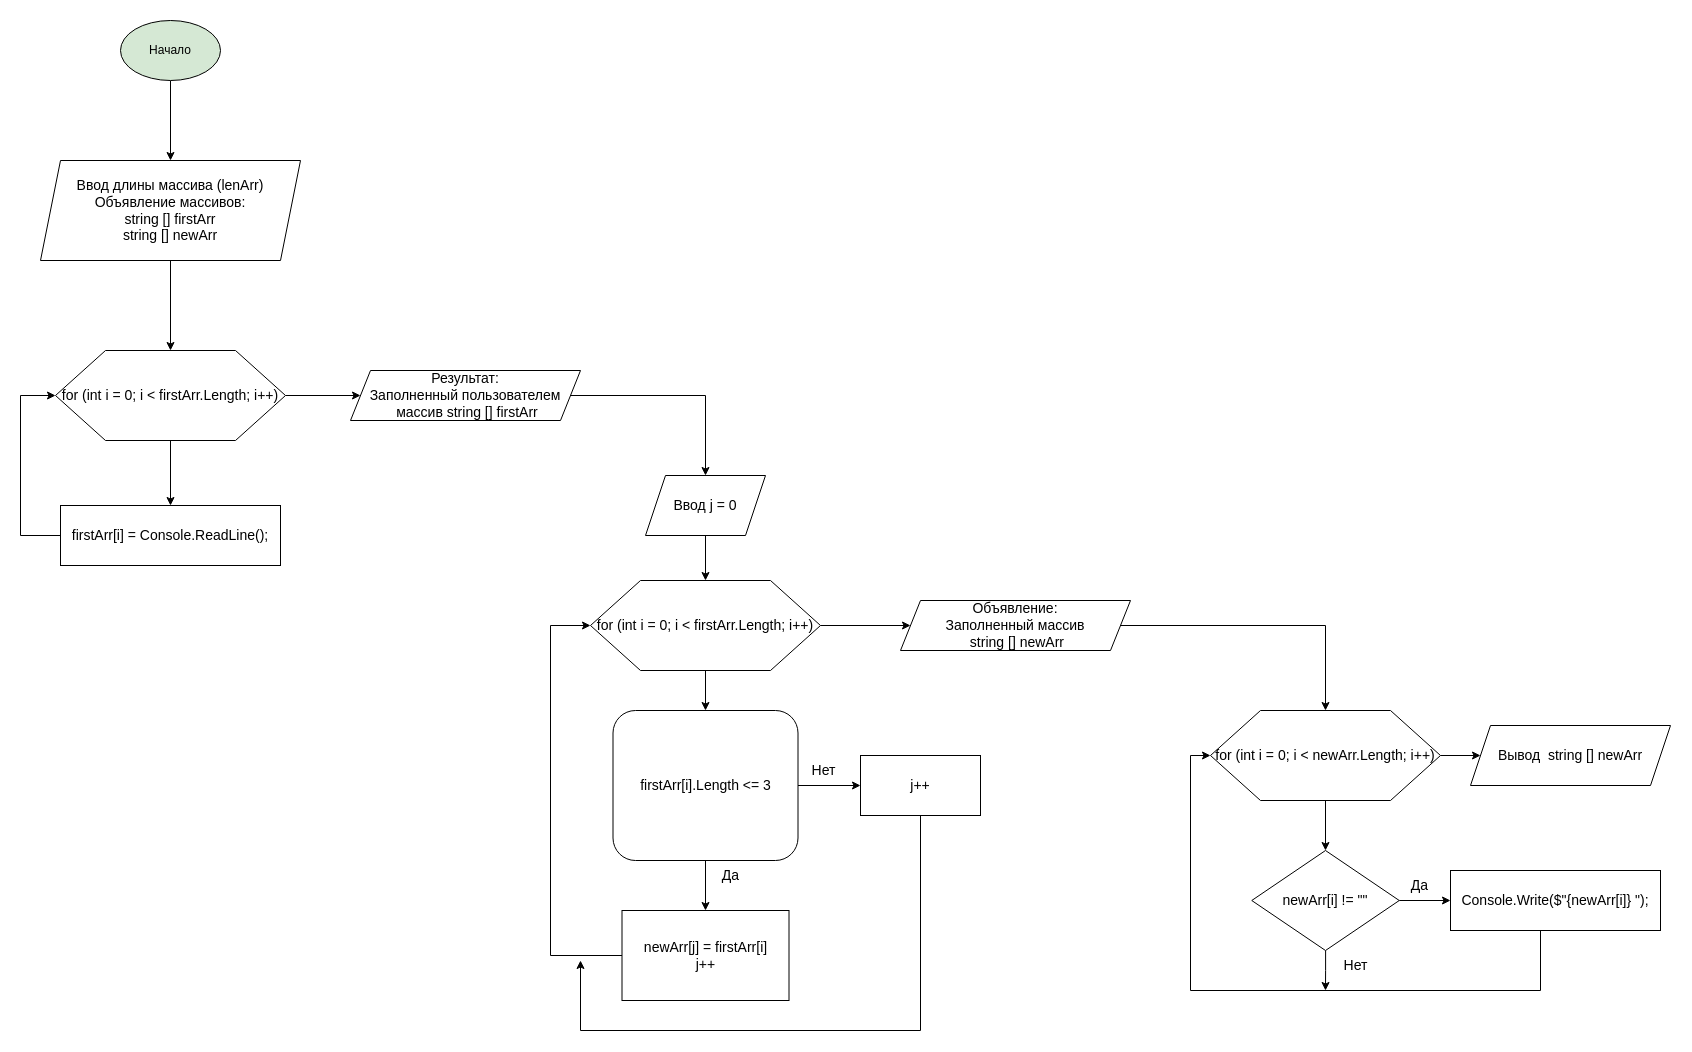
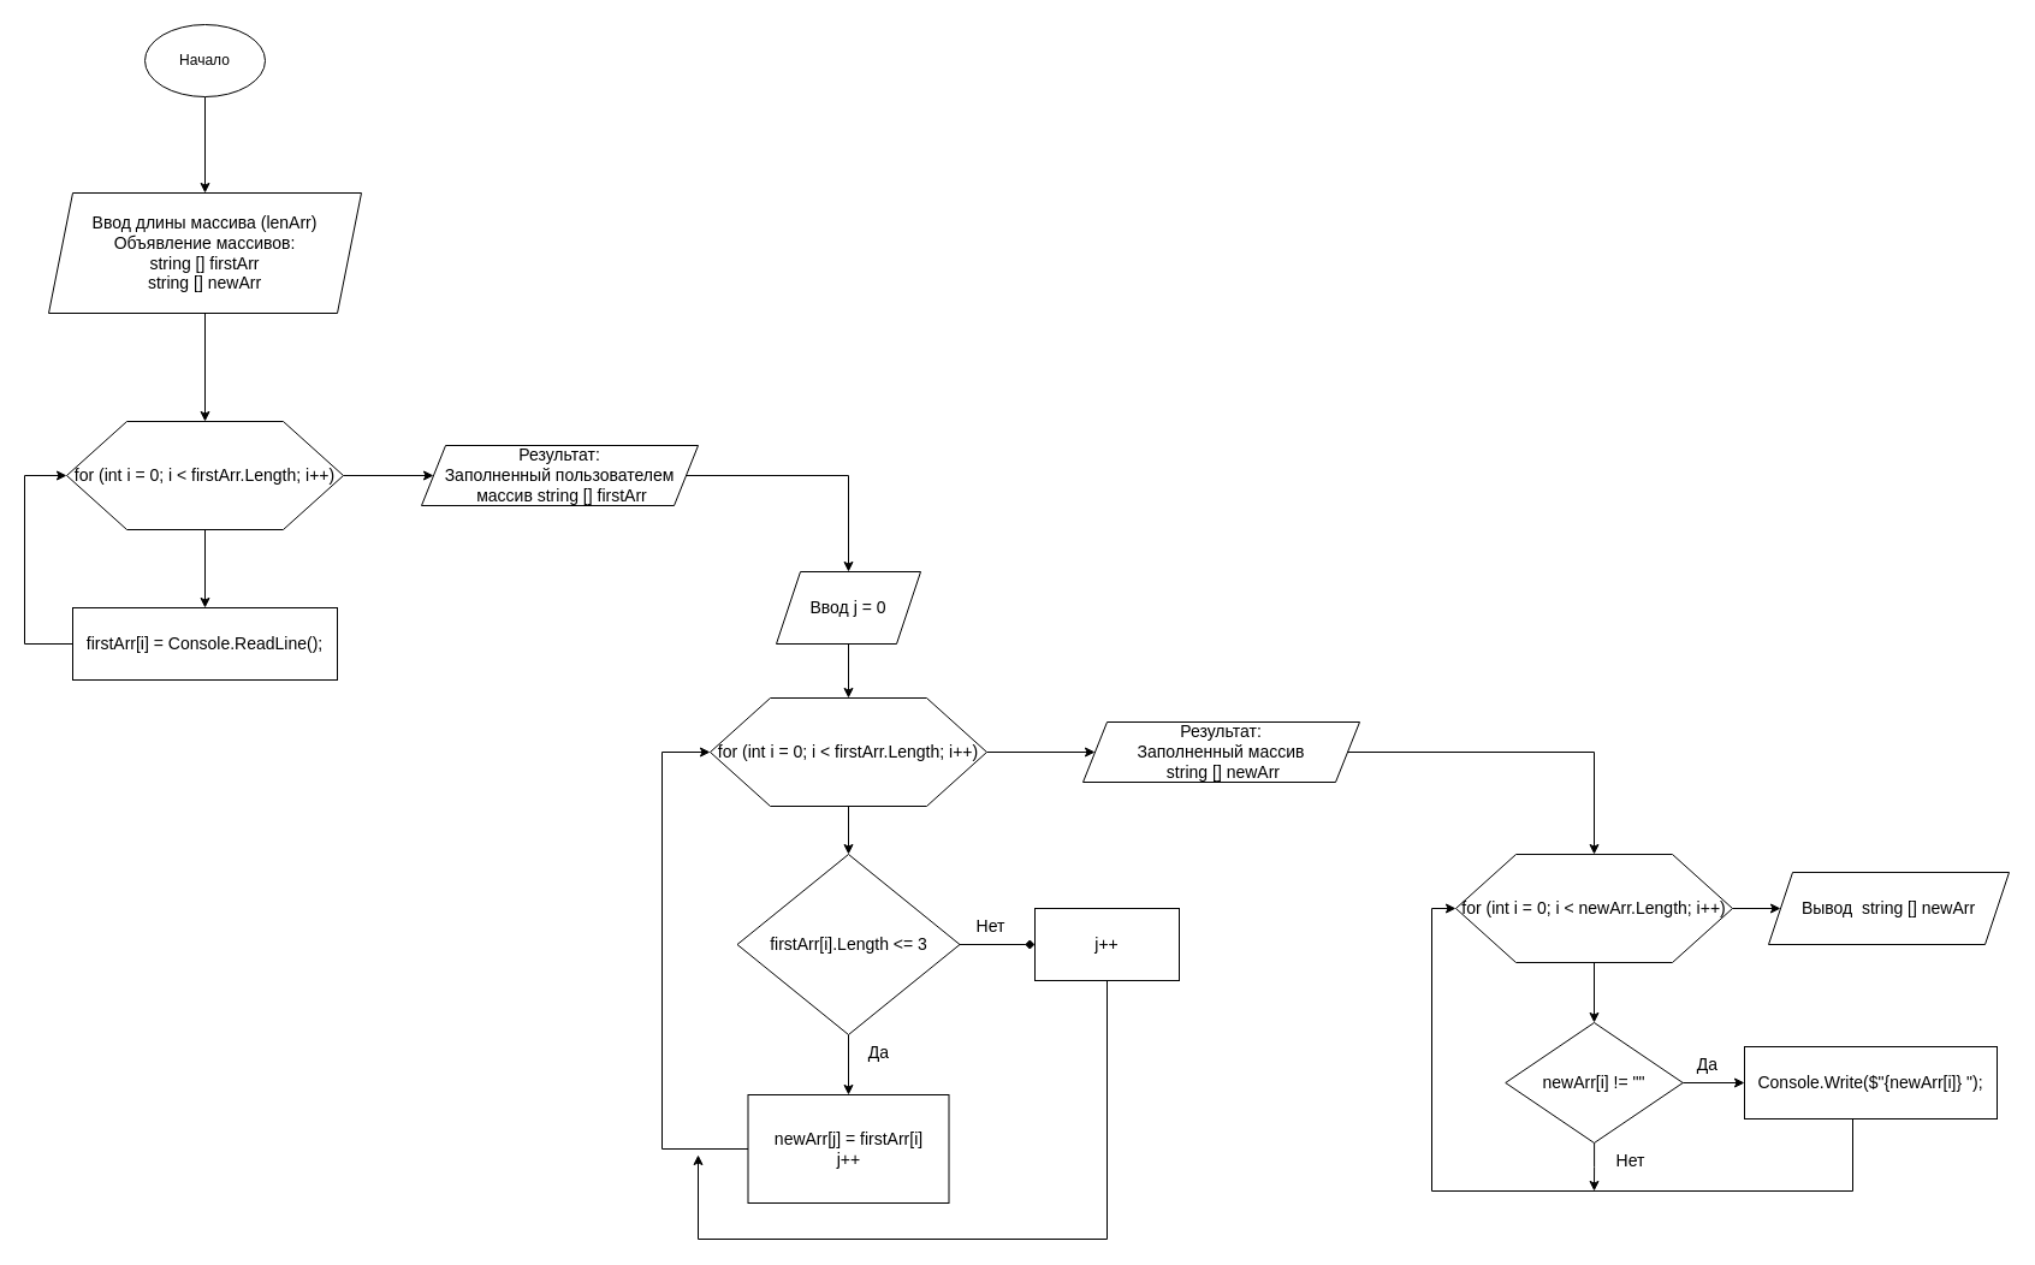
  <mxCell id="0" />
  <mxCell id="1" parent="0" />
  <mxCell id="2" style="edgeStyle=orthogonalEdgeStyle;rounded=0;orthogonalLoop=1;jettySize=auto;html=1;fontSize=14;" edge="1" parent="1" source="3" target="10"><mxGeometry relative="1" as="geometry" /></mxCell>
- <mxCell id="3" value="Начало" style="ellipse;whiteSpace=wrap;html=1;fillColor=#d5e8d4;" vertex="1" parent="1"><mxGeometry x="120" y="20" width="100" height="60" as="geometry" /></mxCell>
+ <mxCell id="3" value="Начало" style="ellipse;whiteSpace=wrap;html=1;" vertex="1" parent="1"><mxGeometry x="120" y="20" width="100" height="60" as="geometry" /></mxCell>
  <mxCell id="4" style="edgeStyle=orthogonalEdgeStyle;rounded=0;orthogonalLoop=1;jettySize=auto;html=1;entryX=0.5;entryY=0;entryDx=0;entryDy=0;fontSize=14;" edge="1" parent="1" source="10" target="7"><mxGeometry relative="1" as="geometry" /></mxCell>
  <mxCell id="5" style="edgeStyle=orthogonalEdgeStyle;rounded=0;orthogonalLoop=1;jettySize=auto;html=1;entryX=0.5;entryY=0;entryDx=0;entryDy=0;fontSize=14;" edge="1" parent="1" source="7" target="9"><mxGeometry relative="1" as="geometry" /></mxCell>
  <mxCell id="6" style="edgeStyle=orthogonalEdgeStyle;rounded=0;orthogonalLoop=1;jettySize=auto;html=1;entryX=0;entryY=0.5;entryDx=0;entryDy=0;fontSize=14;" edge="1" parent="1" source="7" target="12"><mxGeometry relative="1" as="geometry" /></mxCell>
  <mxCell id="7" value="&lt;span style=&quot;&quot;&gt;for (int i = 0; i &amp;lt; firstArr.Length; i++)&lt;/span&gt;" style="shape=hexagon;perimeter=hexagonPerimeter2;whiteSpace=wrap;html=1;fixedSize=1;fontSize=14;size=50;" vertex="1" parent="1"><mxGeometry x="55" y="350" width="230" height="90" as="geometry" /></mxCell>
  <mxCell id="8" style="edgeStyle=orthogonalEdgeStyle;rounded=0;orthogonalLoop=1;jettySize=auto;html=1;entryX=0;entryY=0.5;entryDx=0;entryDy=0;fontSize=14;" edge="1" parent="1" source="9" target="7"><mxGeometry relative="1" as="geometry"><Array as="points"><mxPoint x="20" y="535" /><mxPoint x="20" y="395" /></Array></mxGeometry></mxCell>
  <mxCell id="9" value="firstArr[i] = Console.ReadLine();" style="rounded=0;whiteSpace=wrap;html=1;fontSize=14;" vertex="1" parent="1"><mxGeometry x="60" y="505" width="220" height="60" as="geometry" /></mxCell>
  <mxCell id="10" value="Ввод длины массива (lenArr)&lt;br&gt;Объявление массивов:&lt;br&gt;string [] firstArr&lt;br&gt;string [] newArr" style="shape=parallelogram;perimeter=parallelogramPerimeter;whiteSpace=wrap;html=1;fixedSize=1;fontSize=14;" vertex="1" parent="1"><mxGeometry x="40" y="160" width="260" height="100" as="geometry" /></mxCell>
  <mxCell id="11" style="edgeStyle=orthogonalEdgeStyle;rounded=0;orthogonalLoop=1;jettySize=auto;html=1;fontSize=14;entryX=0.5;entryY=0;entryDx=0;entryDy=0;" edge="1" parent="1" source="12" target="17"><mxGeometry relative="1" as="geometry"><mxPoint x="710" y="470" as="targetPoint" /></mxGeometry></mxCell>
  <mxCell id="12" value="Результат:&lt;br&gt;Заполненный пользователем&lt;br&gt;&amp;nbsp;массив string [] firstArr" style="shape=parallelogram;perimeter=parallelogramPerimeter;whiteSpace=wrap;html=1;fixedSize=1;fontSize=14;" vertex="1" parent="1"><mxGeometry x="350" y="370" width="230" height="50" as="geometry" /></mxCell>
  <mxCell id="13" style="edgeStyle=orthogonalEdgeStyle;rounded=0;orthogonalLoop=1;jettySize=auto;html=1;entryX=0.5;entryY=0;entryDx=0;entryDy=0;fontSize=14;" edge="1" parent="1" source="15" target="20"><mxGeometry relative="1" as="geometry" /></mxCell>
  <mxCell id="14" style="edgeStyle=orthogonalEdgeStyle;rounded=0;orthogonalLoop=1;jettySize=auto;html=1;entryX=0;entryY=0.5;entryDx=0;entryDy=0;fontSize=14;" edge="1" parent="1" source="15" target="28"><mxGeometry relative="1" as="geometry" /></mxCell>
  <mxCell id="15" value="&lt;span style=&quot;&quot;&gt;for (int i = 0; i &amp;lt; firstArr.Length; i++)&lt;/span&gt;" style="shape=hexagon;perimeter=hexagonPerimeter2;whiteSpace=wrap;html=1;fixedSize=1;fontSize=14;size=50;" vertex="1" parent="1"><mxGeometry x="590" y="580" width="230" height="90" as="geometry" /></mxCell>
  <mxCell id="16" style="edgeStyle=orthogonalEdgeStyle;rounded=0;orthogonalLoop=1;jettySize=auto;html=1;entryX=0.5;entryY=0;entryDx=0;entryDy=0;fontSize=14;" edge="1" parent="1" source="17" target="15"><mxGeometry relative="1" as="geometry" /></mxCell>
  <mxCell id="17" value="Ввод j = 0" style="shape=parallelogram;perimeter=parallelogramPerimeter;whiteSpace=wrap;html=1;fixedSize=1;fontSize=14;" vertex="1" parent="1"><mxGeometry x="645" y="475" width="120" height="60" as="geometry" /></mxCell>
  <mxCell id="18" style="edgeStyle=orthogonalEdgeStyle;rounded=0;orthogonalLoop=1;jettySize=auto;html=1;entryX=0.5;entryY=0;entryDx=0;entryDy=0;fontSize=14;" edge="1" parent="1" source="20" target="22"><mxGeometry relative="1" as="geometry" /></mxCell>
- <mxCell id="19" style="edgeStyle=orthogonalEdgeStyle;rounded=0;orthogonalLoop=1;jettySize=auto;html=1;entryX=0;entryY=0.5;entryDx=0;entryDy=0;fontSize=14;" edge="1" parent="1" source="20" target="25"><mxGeometry relative="1" as="geometry" /></mxCell>
- <mxCell id="20" value="firstArr[i].Length &amp;lt;= 3" style="whiteSpace=wrap;html=1;fontSize=14;rounded=1;" vertex="1" parent="1"><mxGeometry x="612.5" y="710" width="185" height="150" as="geometry" /></mxCell>
+ <mxCell id="19" style="edgeStyle=orthogonalEdgeStyle;rounded=0;orthogonalLoop=1;jettySize=auto;html=1;entryX=0;entryY=0.5;entryDx=0;entryDy=0;fontSize=14;endArrow=diamond;" edge="1" parent="1" source="20" target="25"><mxGeometry relative="1" as="geometry" /></mxCell>
+ <mxCell id="20" value="firstArr[i].Length &amp;lt;= 3" style="rhombus;whiteSpace=wrap;html=1;fontSize=14;" vertex="1" parent="1"><mxGeometry x="612.5" y="710" width="185" height="150" as="geometry" /></mxCell>
  <mxCell id="21" style="edgeStyle=orthogonalEdgeStyle;rounded=0;orthogonalLoop=1;jettySize=auto;html=1;entryX=0;entryY=0.5;entryDx=0;entryDy=0;fontSize=14;" edge="1" parent="1" source="22" target="15"><mxGeometry relative="1" as="geometry"><Array as="points"><mxPoint x="550" y="955" /><mxPoint x="550" y="625" /></Array></mxGeometry></mxCell>
  <mxCell id="22" value="newArr[j] = firstArr[i]&lt;br&gt;j++" style="rounded=0;whiteSpace=wrap;html=1;fontSize=14;" vertex="1" parent="1"><mxGeometry x="621.5" y="910" width="167" height="90" as="geometry" /></mxCell>
  <mxCell id="23" value="Да" style="text;html=1;align=center;verticalAlign=middle;resizable=0;points=[];autosize=1;strokeColor=none;fillColor=none;fontSize=14;" vertex="1" parent="1"><mxGeometry x="710" y="860" width="40" height="30" as="geometry" /></mxCell>
  <mxCell id="24" style="edgeStyle=orthogonalEdgeStyle;rounded=0;orthogonalLoop=1;jettySize=auto;html=1;fontSize=14;" edge="1" parent="1" source="25"><mxGeometry relative="1" as="geometry"><mxPoint x="580" y="960" as="targetPoint" /><Array as="points"><mxPoint x="920" y="1030" /><mxPoint x="580" y="1030" /></Array></mxGeometry></mxCell>
  <mxCell id="25" value="j++" style="rounded=0;whiteSpace=wrap;html=1;fontSize=14;" vertex="1" parent="1"><mxGeometry x="860" y="755" width="120" height="60" as="geometry" /></mxCell>
  <mxCell id="26" value="Нет" style="text;html=1;align=center;verticalAlign=middle;resizable=0;points=[];autosize=1;strokeColor=none;fillColor=none;fontSize=14;" vertex="1" parent="1"><mxGeometry x="797.5" y="755" width="50" height="30" as="geometry" /></mxCell>
  <mxCell id="27" style="edgeStyle=orthogonalEdgeStyle;rounded=0;orthogonalLoop=1;jettySize=auto;html=1;fontSize=14;" edge="1" parent="1" source="28" target="31"><mxGeometry relative="1" as="geometry" /></mxCell>
- <mxCell id="28" value="Объявление:&lt;br&gt;Заполненный&amp;nbsp;массив&lt;br&gt;&amp;nbsp;string [] newArr" style="shape=parallelogram;perimeter=parallelogramPerimeter;whiteSpace=wrap;html=1;fixedSize=1;fontSize=14;" vertex="1" parent="1"><mxGeometry x="900" y="600" width="230" height="50" as="geometry" /></mxCell>
+ <mxCell id="28" value="Результат:&lt;br&gt;Заполненный&amp;nbsp;массив&lt;br&gt;&amp;nbsp;string [] newArr" style="shape=parallelogram;perimeter=parallelogramPerimeter;whiteSpace=wrap;html=1;fixedSize=1;fontSize=14;" vertex="1" parent="1"><mxGeometry x="900" y="600" width="230" height="50" as="geometry" /></mxCell>
  <mxCell id="29" style="edgeStyle=orthogonalEdgeStyle;rounded=0;orthogonalLoop=1;jettySize=auto;html=1;entryX=0.5;entryY=0;entryDx=0;entryDy=0;fontSize=14;" edge="1" parent="1" source="31" target="34"><mxGeometry relative="1" as="geometry" /></mxCell>
  <mxCell id="30" style="edgeStyle=orthogonalEdgeStyle;rounded=0;orthogonalLoop=1;jettySize=auto;html=1;fontSize=14;" edge="1" parent="1" source="31" target="39"><mxGeometry relative="1" as="geometry" /></mxCell>
  <mxCell id="31" value="&lt;span style=&quot;&quot;&gt;for (int i = 0; i &amp;lt; newArr.Length; i++)&lt;/span&gt;" style="shape=hexagon;perimeter=hexagonPerimeter2;whiteSpace=wrap;html=1;fixedSize=1;fontSize=14;size=50;" vertex="1" parent="1"><mxGeometry x="1210" y="710" width="230" height="90" as="geometry" /></mxCell>
  <mxCell id="32" style="edgeStyle=orthogonalEdgeStyle;rounded=0;orthogonalLoop=1;jettySize=auto;html=1;entryX=0;entryY=0.5;entryDx=0;entryDy=0;fontSize=14;" edge="1" parent="1" source="34" target="36"><mxGeometry relative="1" as="geometry" /></mxCell>
  <mxCell id="33" style="edgeStyle=orthogonalEdgeStyle;rounded=0;orthogonalLoop=1;jettySize=auto;html=1;fontSize=14;" edge="1" parent="1" source="34"><mxGeometry relative="1" as="geometry"><mxPoint x="1325" y="990" as="targetPoint" /></mxGeometry></mxCell>
  <mxCell id="34" value="newArr[i] != &quot;&quot;" style="rhombus;whiteSpace=wrap;html=1;fontSize=14;" vertex="1" parent="1"><mxGeometry x="1251.25" y="850" width="147.5" height="100" as="geometry" /></mxCell>
  <mxCell id="35" style="edgeStyle=orthogonalEdgeStyle;rounded=0;orthogonalLoop=1;jettySize=auto;html=1;entryX=0;entryY=0.5;entryDx=0;entryDy=0;fontSize=14;" edge="1" parent="1" source="36" target="31"><mxGeometry relative="1" as="geometry"><Array as="points"><mxPoint x="1540" y="990" /><mxPoint x="1190" y="990" /><mxPoint x="1190" y="755" /></Array></mxGeometry></mxCell>
  <mxCell id="36" value="Console.Write($&quot;{newArr[i]} &quot;);" style="rounded=0;whiteSpace=wrap;html=1;fontSize=14;" vertex="1" parent="1"><mxGeometry x="1450" y="870" width="210" height="60" as="geometry" /></mxCell>
  <mxCell id="37" value="Да" style="text;html=1;align=center;verticalAlign=middle;resizable=0;points=[];autosize=1;strokeColor=none;fillColor=none;fontSize=14;" vertex="1" parent="1"><mxGeometry x="1398.75" y="870" width="40" height="30" as="geometry" /></mxCell>
  <mxCell id="38" value="Нет" style="text;html=1;align=center;verticalAlign=middle;resizable=0;points=[];autosize=1;strokeColor=none;fillColor=none;fontSize=14;" vertex="1" parent="1"><mxGeometry x="1330" y="950" width="50" height="30" as="geometry" /></mxCell>
  <mxCell id="39" value="Вывод&amp;nbsp;&amp;nbsp;string [] newArr" style="shape=parallelogram;perimeter=parallelogramPerimeter;whiteSpace=wrap;html=1;fixedSize=1;fontSize=14;" vertex="1" parent="1"><mxGeometry x="1470" y="725" width="200" height="60" as="geometry" /></mxCell>
